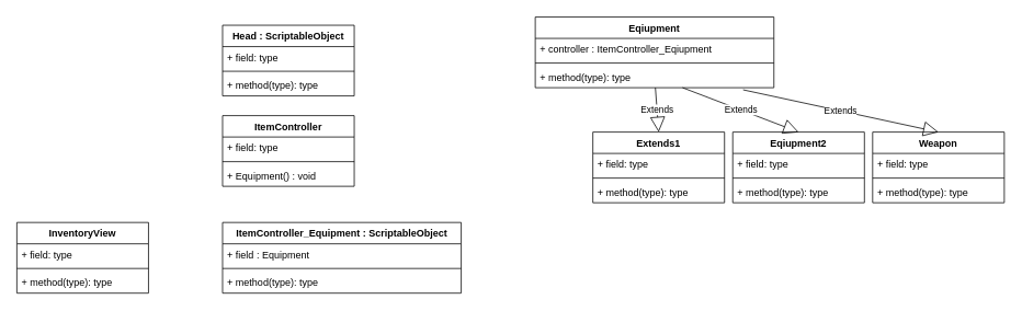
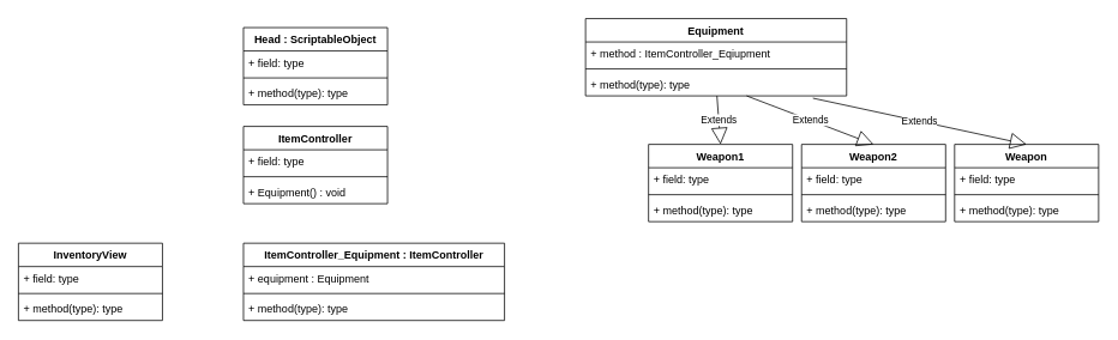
  <mxCell id="0" />
  <mxCell id="1" parent="0" />
- <mxCell id="2" value="Eqiupment" style="swimlane;fontStyle=1;align=center;verticalAlign=top;childLayout=stackLayout;horizontal=1;startSize=26;horizontalStack=0;resizeParent=1;resizeParentMax=0;resizeLast=0;collapsible=1;marginBottom=0;" parent="1" vertex="1"><mxGeometry x="650" y="20" width="290" height="86" as="geometry" /></mxCell>
- <mxCell id="3" value="+ controller : ItemController_Eqiupment" style="text;strokeColor=none;fillColor=none;align=left;verticalAlign=top;spacingLeft=4;spacingRight=4;overflow=hidden;rotatable=0;points=[[0,0.5],[1,0.5]];portConstraint=eastwest;" parent="2" vertex="1"><mxGeometry y="26" width="290" height="26" as="geometry" /></mxCell>
+ <mxCell id="2" value="Equipment" style="swimlane;fontStyle=1;align=center;verticalAlign=top;childLayout=stackLayout;horizontal=1;startSize=26;horizontalStack=0;resizeParent=1;resizeParentMax=0;resizeLast=0;collapsible=1;marginBottom=0;" parent="1" vertex="1"><mxGeometry x="650" y="20" width="290" height="86" as="geometry" /></mxCell>
+ <mxCell id="3" value="+ method : ItemController_Eqiupment" style="text;strokeColor=none;fillColor=none;align=left;verticalAlign=top;spacingLeft=4;spacingRight=4;overflow=hidden;rotatable=0;points=[[0,0.5],[1,0.5]];portConstraint=eastwest;" parent="2" vertex="1"><mxGeometry y="26" width="290" height="26" as="geometry" /></mxCell>
  <mxCell id="4" value="" style="line;strokeWidth=1;fillColor=none;align=left;verticalAlign=middle;spacingTop=-1;spacingLeft=3;spacingRight=3;rotatable=0;labelPosition=right;points=[];portConstraint=eastwest;" parent="2" vertex="1"><mxGeometry y="52" width="290" height="8" as="geometry" /></mxCell>
  <mxCell id="5" value="+ method(type): type" style="text;strokeColor=none;fillColor=none;align=left;verticalAlign=top;spacingLeft=4;spacingRight=4;overflow=hidden;rotatable=0;points=[[0,0.5],[1,0.5]];portConstraint=eastwest;" parent="2" vertex="1"><mxGeometry y="60" width="290" height="26" as="geometry" /></mxCell>
  <mxCell id="6" value="Head : ScriptableObject" style="swimlane;fontStyle=1;align=center;verticalAlign=top;childLayout=stackLayout;horizontal=1;startSize=26;horizontalStack=0;resizeParent=1;resizeParentMax=0;resizeLast=0;collapsible=1;marginBottom=0;" parent="1" vertex="1"><mxGeometry x="270" y="30" width="160" height="86" as="geometry" /></mxCell>
  <mxCell id="7" value="+ field: type" style="text;strokeColor=none;fillColor=none;align=left;verticalAlign=top;spacingLeft=4;spacingRight=4;overflow=hidden;rotatable=0;points=[[0,0.5],[1,0.5]];portConstraint=eastwest;" parent="6" vertex="1"><mxGeometry y="26" width="160" height="26" as="geometry" /></mxCell>
  <mxCell id="8" value="" style="line;strokeWidth=1;fillColor=none;align=left;verticalAlign=middle;spacingTop=-1;spacingLeft=3;spacingRight=3;rotatable=0;labelPosition=right;points=[];portConstraint=eastwest;" parent="6" vertex="1"><mxGeometry y="52" width="160" height="8" as="geometry" /></mxCell>
  <mxCell id="9" value="+ method(type): type" style="text;strokeColor=none;fillColor=none;align=left;verticalAlign=top;spacingLeft=4;spacingRight=4;overflow=hidden;rotatable=0;points=[[0,0.5],[1,0.5]];portConstraint=eastwest;" parent="6" vertex="1"><mxGeometry y="60" width="160" height="26" as="geometry" /></mxCell>
  <mxCell id="10" value="ItemController" style="swimlane;fontStyle=1;align=center;verticalAlign=top;childLayout=stackLayout;horizontal=1;startSize=26;horizontalStack=0;resizeParent=1;resizeParentMax=0;resizeLast=0;collapsible=1;marginBottom=0;" parent="1" vertex="1"><mxGeometry x="270" y="140" width="160" height="86" as="geometry" /></mxCell>
  <mxCell id="11" value="+ field: type" style="text;strokeColor=none;fillColor=none;align=left;verticalAlign=top;spacingLeft=4;spacingRight=4;overflow=hidden;rotatable=0;points=[[0,0.5],[1,0.5]];portConstraint=eastwest;" parent="10" vertex="1"><mxGeometry y="26" width="160" height="26" as="geometry" /></mxCell>
  <mxCell id="12" value="" style="line;strokeWidth=1;fillColor=none;align=left;verticalAlign=middle;spacingTop=-1;spacingLeft=3;spacingRight=3;rotatable=0;labelPosition=right;points=[];portConstraint=eastwest;" parent="10" vertex="1"><mxGeometry y="52" width="160" height="8" as="geometry" /></mxCell>
  <mxCell id="13" value="+ Equipment() : void" style="text;strokeColor=none;fillColor=none;align=left;verticalAlign=top;spacingLeft=4;spacingRight=4;overflow=hidden;rotatable=0;points=[[0,0.5],[1,0.5]];portConstraint=eastwest;" parent="10" vertex="1"><mxGeometry y="60" width="160" height="26" as="geometry" /></mxCell>
- <mxCell id="14" value="ItemController_Equipment : ScriptableObject" style="swimlane;fontStyle=1;align=center;verticalAlign=top;childLayout=stackLayout;horizontal=1;startSize=26;horizontalStack=0;resizeParent=1;resizeParentMax=0;resizeLast=0;collapsible=1;marginBottom=0;" parent="1" vertex="1"><mxGeometry x="270" y="270" width="290" height="86" as="geometry" /></mxCell>
- <mxCell id="15" value="+ field : Equipment" style="text;strokeColor=none;fillColor=none;align=left;verticalAlign=top;spacingLeft=4;spacingRight=4;overflow=hidden;rotatable=0;points=[[0,0.5],[1,0.5]];portConstraint=eastwest;" parent="14" vertex="1"><mxGeometry y="26" width="290" height="26" as="geometry" /></mxCell>
+ <mxCell id="14" value="ItemController_Equipment : ItemController" style="swimlane;fontStyle=1;align=center;verticalAlign=top;childLayout=stackLayout;horizontal=1;startSize=26;horizontalStack=0;resizeParent=1;resizeParentMax=0;resizeLast=0;collapsible=1;marginBottom=0;" parent="1" vertex="1"><mxGeometry x="270" y="270" width="290" height="86" as="geometry" /></mxCell>
+ <mxCell id="15" value="+ equipment : Equipment" style="text;strokeColor=none;fillColor=none;align=left;verticalAlign=top;spacingLeft=4;spacingRight=4;overflow=hidden;rotatable=0;points=[[0,0.5],[1,0.5]];portConstraint=eastwest;" parent="14" vertex="1"><mxGeometry y="26" width="290" height="26" as="geometry" /></mxCell>
  <mxCell id="16" value="" style="line;strokeWidth=1;fillColor=none;align=left;verticalAlign=middle;spacingTop=-1;spacingLeft=3;spacingRight=3;rotatable=0;labelPosition=right;points=[];portConstraint=eastwest;" parent="14" vertex="1"><mxGeometry y="52" width="290" height="8" as="geometry" /></mxCell>
  <mxCell id="17" value="+ method(type): type" style="text;strokeColor=none;fillColor=none;align=left;verticalAlign=top;spacingLeft=4;spacingRight=4;overflow=hidden;rotatable=0;points=[[0,0.5],[1,0.5]];portConstraint=eastwest;" parent="14" vertex="1"><mxGeometry y="60" width="290" height="26" as="geometry" /></mxCell>
- <mxCell id="18" value="Extends1" style="swimlane;fontStyle=1;align=center;verticalAlign=top;childLayout=stackLayout;horizontal=1;startSize=26;horizontalStack=0;resizeParent=1;resizeParentMax=0;resizeLast=0;collapsible=1;marginBottom=0;" parent="1" vertex="1"><mxGeometry x="720" y="160" width="160" height="86" as="geometry" /></mxCell>
+ <mxCell id="18" value="Weapon1" style="swimlane;fontStyle=1;align=center;verticalAlign=top;childLayout=stackLayout;horizontal=1;startSize=26;horizontalStack=0;resizeParent=1;resizeParentMax=0;resizeLast=0;collapsible=1;marginBottom=0;" parent="1" vertex="1"><mxGeometry x="720" y="160" width="160" height="86" as="geometry" /></mxCell>
  <mxCell id="19" value="+ field: type" style="text;strokeColor=none;fillColor=none;align=left;verticalAlign=top;spacingLeft=4;spacingRight=4;overflow=hidden;rotatable=0;points=[[0,0.5],[1,0.5]];portConstraint=eastwest;" parent="18" vertex="1"><mxGeometry y="26" width="160" height="26" as="geometry" /></mxCell>
  <mxCell id="20" value="" style="line;strokeWidth=1;fillColor=none;align=left;verticalAlign=middle;spacingTop=-1;spacingLeft=3;spacingRight=3;rotatable=0;labelPosition=right;points=[];portConstraint=eastwest;" parent="18" vertex="1"><mxGeometry y="52" width="160" height="8" as="geometry" /></mxCell>
  <mxCell id="21" value="+ method(type): type" style="text;strokeColor=none;fillColor=none;align=left;verticalAlign=top;spacingLeft=4;spacingRight=4;overflow=hidden;rotatable=0;points=[[0,0.5],[1,0.5]];portConstraint=eastwest;" parent="18" vertex="1"><mxGeometry y="60" width="160" height="26" as="geometry" /></mxCell>
  <mxCell id="22" value="Extends" style="endArrow=block;endSize=16;endFill=0;html=1;rounded=0;entryX=0.5;entryY=0;entryDx=0;entryDy=0;" parent="1" source="5" target="18" edge="1"><mxGeometry width="160" relative="1" as="geometry"><mxPoint x="670" y="180" as="sourcePoint" /><mxPoint x="830" y="180" as="targetPoint" /></mxGeometry></mxCell>
- <mxCell id="23" value="Eqiupment2" style="swimlane;fontStyle=1;align=center;verticalAlign=top;childLayout=stackLayout;horizontal=1;startSize=26;horizontalStack=0;resizeParent=1;resizeParentMax=0;resizeLast=0;collapsible=1;marginBottom=0;" parent="1" vertex="1"><mxGeometry x="890" y="160" width="160" height="86" as="geometry" /></mxCell>
+ <mxCell id="23" value="Weapon2" style="swimlane;fontStyle=1;align=center;verticalAlign=top;childLayout=stackLayout;horizontal=1;startSize=26;horizontalStack=0;resizeParent=1;resizeParentMax=0;resizeLast=0;collapsible=1;marginBottom=0;" parent="1" vertex="1"><mxGeometry x="890" y="160" width="160" height="86" as="geometry" /></mxCell>
  <mxCell id="24" value="+ field: type" style="text;strokeColor=none;fillColor=none;align=left;verticalAlign=top;spacingLeft=4;spacingRight=4;overflow=hidden;rotatable=0;points=[[0,0.5],[1,0.5]];portConstraint=eastwest;" parent="23" vertex="1"><mxGeometry y="26" width="160" height="26" as="geometry" /></mxCell>
  <mxCell id="25" value="" style="line;strokeWidth=1;fillColor=none;align=left;verticalAlign=middle;spacingTop=-1;spacingLeft=3;spacingRight=3;rotatable=0;labelPosition=right;points=[];portConstraint=eastwest;" parent="23" vertex="1"><mxGeometry y="52" width="160" height="8" as="geometry" /></mxCell>
  <mxCell id="26" value="+ method(type): type" style="text;strokeColor=none;fillColor=none;align=left;verticalAlign=top;spacingLeft=4;spacingRight=4;overflow=hidden;rotatable=0;points=[[0,0.5],[1,0.5]];portConstraint=eastwest;" parent="23" vertex="1"><mxGeometry y="60" width="160" height="26" as="geometry" /></mxCell>
  <mxCell id="27" value="Weapon" style="swimlane;fontStyle=1;align=center;verticalAlign=top;childLayout=stackLayout;horizontal=1;startSize=26;horizontalStack=0;resizeParent=1;resizeParentMax=0;resizeLast=0;collapsible=1;marginBottom=0;" parent="1" vertex="1"><mxGeometry x="1060" y="160" width="160" height="86" as="geometry" /></mxCell>
  <mxCell id="28" value="+ field: type" style="text;strokeColor=none;fillColor=none;align=left;verticalAlign=top;spacingLeft=4;spacingRight=4;overflow=hidden;rotatable=0;points=[[0,0.5],[1,0.5]];portConstraint=eastwest;" parent="27" vertex="1"><mxGeometry y="26" width="160" height="26" as="geometry" /></mxCell>
  <mxCell id="29" value="" style="line;strokeWidth=1;fillColor=none;align=left;verticalAlign=middle;spacingTop=-1;spacingLeft=3;spacingRight=3;rotatable=0;labelPosition=right;points=[];portConstraint=eastwest;" parent="27" vertex="1"><mxGeometry y="52" width="160" height="8" as="geometry" /></mxCell>
  <mxCell id="30" value="+ method(type): type" style="text;strokeColor=none;fillColor=none;align=left;verticalAlign=top;spacingLeft=4;spacingRight=4;overflow=hidden;rotatable=0;points=[[0,0.5],[1,0.5]];portConstraint=eastwest;" parent="27" vertex="1"><mxGeometry y="60" width="160" height="26" as="geometry" /></mxCell>
  <mxCell id="31" value="Extends" style="endArrow=block;endSize=16;endFill=0;html=1;rounded=0;entryX=0.5;entryY=0;entryDx=0;entryDy=0;" parent="1" source="5" target="23" edge="1"><mxGeometry width="160" relative="1" as="geometry"><mxPoint x="805.97" y="116" as="sourcePoint" /><mxPoint x="810" y="170" as="targetPoint" /></mxGeometry></mxCell>
  <mxCell id="32" value="Extends" style="endArrow=block;endSize=16;endFill=0;html=1;rounded=0;entryX=0.5;entryY=0;entryDx=0;entryDy=0;exitX=0.871;exitY=1.099;exitDx=0;exitDy=0;exitPerimeter=0;" parent="1" source="5" target="27" edge="1"><mxGeometry width="160" relative="1" as="geometry"><mxPoint x="838.955" y="116" as="sourcePoint" /><mxPoint x="980" y="170" as="targetPoint" /></mxGeometry></mxCell>
  <mxCell id="33" value="InventoryView" style="swimlane;fontStyle=1;align=center;verticalAlign=top;childLayout=stackLayout;horizontal=1;startSize=26;horizontalStack=0;resizeParent=1;resizeParentMax=0;resizeLast=0;collapsible=1;marginBottom=0;" vertex="1" parent="1"><mxGeometry x="20" y="270" width="160" height="86" as="geometry" /></mxCell>
  <mxCell id="34" value="+ field: type" style="text;strokeColor=none;fillColor=none;align=left;verticalAlign=top;spacingLeft=4;spacingRight=4;overflow=hidden;rotatable=0;points=[[0,0.5],[1,0.5]];portConstraint=eastwest;" vertex="1" parent="33"><mxGeometry y="26" width="160" height="26" as="geometry" /></mxCell>
  <mxCell id="35" value="" style="line;strokeWidth=1;fillColor=none;align=left;verticalAlign=middle;spacingTop=-1;spacingLeft=3;spacingRight=3;rotatable=0;labelPosition=right;points=[];portConstraint=eastwest;" vertex="1" parent="33"><mxGeometry y="52" width="160" height="8" as="geometry" /></mxCell>
  <mxCell id="36" value="+ method(type): type" style="text;strokeColor=none;fillColor=none;align=left;verticalAlign=top;spacingLeft=4;spacingRight=4;overflow=hidden;rotatable=0;points=[[0,0.5],[1,0.5]];portConstraint=eastwest;" vertex="1" parent="33"><mxGeometry y="60" width="160" height="26" as="geometry" /></mxCell>
